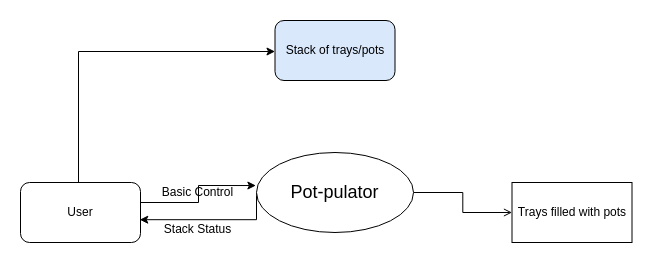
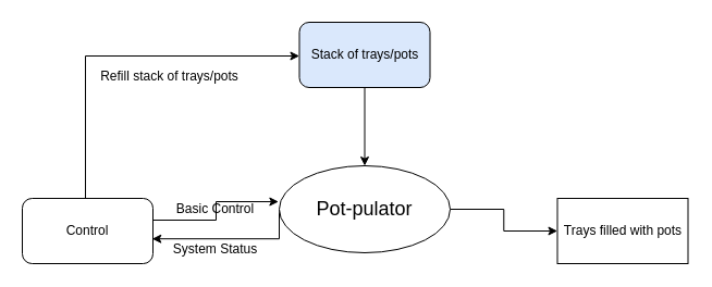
  <mxCell id="0" />
  <mxCell id="1" parent="0" />
  <mxCell id="2" style="edgeStyle=orthogonalEdgeStyle;rounded=0;orthogonalLoop=1;jettySize=auto;html=1;exitX=1;exitY=0.25;exitDx=0;exitDy=0;entryX=-0.004;entryY=0.413;entryDx=0;entryDy=0;entryPerimeter=0;fontSize=18;" edge="1" parent="1" source="13" target="7"><mxGeometry relative="1" as="geometry"><mxPoint x="138" y="202" as="sourcePoint" /><Array as="points"><mxPoint x="140" y="202" /><mxPoint x="198" y="202" /></Array></mxGeometry></mxCell>
  <mxCell id="3" style="edgeStyle=orthogonalEdgeStyle;rounded=0;orthogonalLoop=1;jettySize=auto;html=1;exitX=0;exitY=0.5;exitDx=0;exitDy=0;fontSize=18;entryX=0.994;entryY=0.62;entryDx=0;entryDy=0;entryPerimeter=0;" edge="1" parent="1" source="7" target="13"><mxGeometry relative="1" as="geometry"><mxPoint x="138.84" y="217.44" as="targetPoint" /><Array as="points"><mxPoint x="256" y="219" /></Array></mxGeometry></mxCell>
  <mxCell id="4" style="edgeStyle=orthogonalEdgeStyle;rounded=0;orthogonalLoop=1;jettySize=auto;html=1;exitX=0.5;exitY=0;exitDx=0;exitDy=0;entryX=0;entryY=0.5;entryDx=0;entryDy=0;fontSize=12;" edge="1" parent="1" source="13"><mxGeometry relative="1" as="geometry"><mxPoint x="78" y="192" as="sourcePoint" /><mxPoint x="274.5" y="51" as="targetPoint" /><Array as="points"><mxPoint x="78" y="212" /><mxPoint x="78" y="51" /></Array></mxGeometry></mxCell>
- <mxCell id="6" value="" style="edgeStyle=orthogonalEdgeStyle;rounded=0;orthogonalLoop=1;jettySize=auto;html=1;fontSize=12;endArrow=open;" edge="1" parent="1" source="7" target="11"><mxGeometry relative="1" as="geometry" /></mxCell>
+ <mxCell id="5" style="edgeStyle=orthogonalEdgeStyle;rounded=0;orthogonalLoop=1;jettySize=auto;html=1;exitX=0.5;exitY=1;exitDx=0;exitDy=0;entryX=0.5;entryY=0;entryDx=0;entryDy=0;fontSize=12;" edge="1" parent="1" source="12" target="7"><mxGeometry relative="1" as="geometry"><mxPoint x="334.5" y="72" as="sourcePoint" /></mxGeometry></mxCell>
+ <mxCell id="6" value="" style="edgeStyle=orthogonalEdgeStyle;rounded=0;orthogonalLoop=1;jettySize=auto;html=1;fontSize=12;" edge="1" parent="1" source="7" target="11"><mxGeometry relative="1" as="geometry" /></mxCell>
  <mxCell id="7" value="&lt;font style=&quot;font-size: 18px;&quot;&gt;Pot-pulator&lt;/font&gt;" style="ellipse;whiteSpace=wrap;html=1;" vertex="1" parent="1"><mxGeometry x="256" y="152" width="157" height="80" as="geometry" /></mxCell>
  <mxCell id="8" value="&lt;font style=&quot;font-size: 12px;&quot;&gt;Basic Control&lt;/font&gt;" style="text;html=1;align=center;verticalAlign=middle;resizable=0;points=[];autosize=1;strokeColor=none;fillColor=none;fontSize=18;" vertex="1" parent="1"><mxGeometry x="152" y="173" width="89" height="34" as="geometry" /></mxCell>
- <mxCell id="9" value="Stack Status" style="text;html=1;align=center;verticalAlign=middle;resizable=0;points=[];autosize=1;strokeColor=none;fillColor=none;fontSize=12;" vertex="1" parent="1"><mxGeometry x="149" y="216" width="95" height="26" as="geometry" /></mxCell>
+ <mxCell id="9" value="System Status" style="text;html=1;align=center;verticalAlign=middle;resizable=0;points=[];autosize=1;strokeColor=none;fillColor=none;fontSize=12;" vertex="1" parent="1"><mxGeometry x="149" y="216" width="95" height="26" as="geometry" /></mxCell>
+ <mxCell id="10" value="Refill stack of trays/pots" style="text;html=1;align=center;verticalAlign=middle;resizable=0;points=[];autosize=1;strokeColor=none;fillColor=none;fontSize=12;" vertex="1" parent="1"><mxGeometry x="82" y="57" width="145" height="26" as="geometry" /></mxCell>
  <mxCell id="11" value="Trays filled with pots" style="whiteSpace=wrap;html=1;rounded=0;" vertex="1" parent="1"><mxGeometry x="511.5" y="182" width="120" height="60" as="geometry" /></mxCell>
  <mxCell id="12" value="Stack of trays/pots" style="rounded=1;whiteSpace=wrap;html=1;fillColor=#dae8fc;" vertex="1" parent="1"><mxGeometry x="274.5" y="20" width="120" height="60" as="geometry" /></mxCell>
- <mxCell id="13" value="User" style="rounded=1;whiteSpace=wrap;html=1;" vertex="1" parent="1"><mxGeometry x="20" y="182" width="120" height="60" as="geometry" /></mxCell>
+ <mxCell id="13" value="Control" style="rounded=1;whiteSpace=wrap;html=1;" vertex="1" parent="1"><mxGeometry x="20" y="182" width="120" height="60" as="geometry" /></mxCell>
